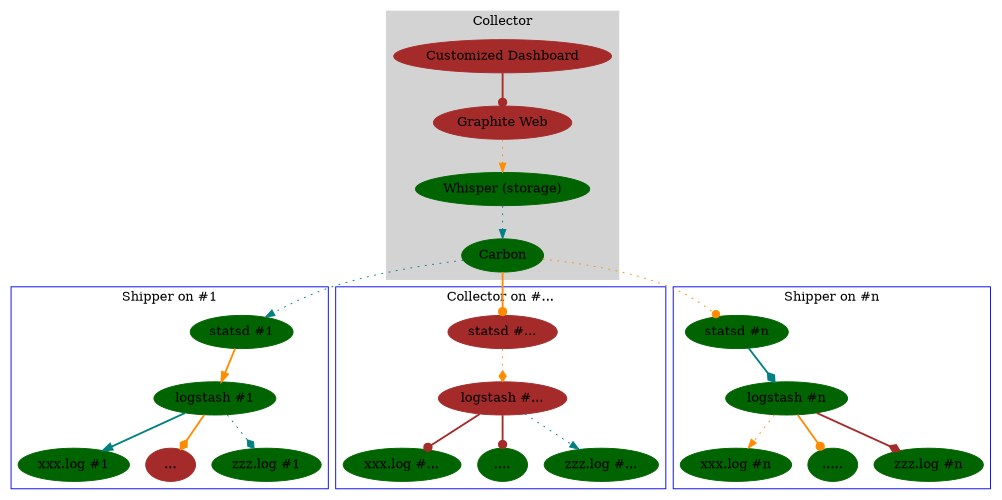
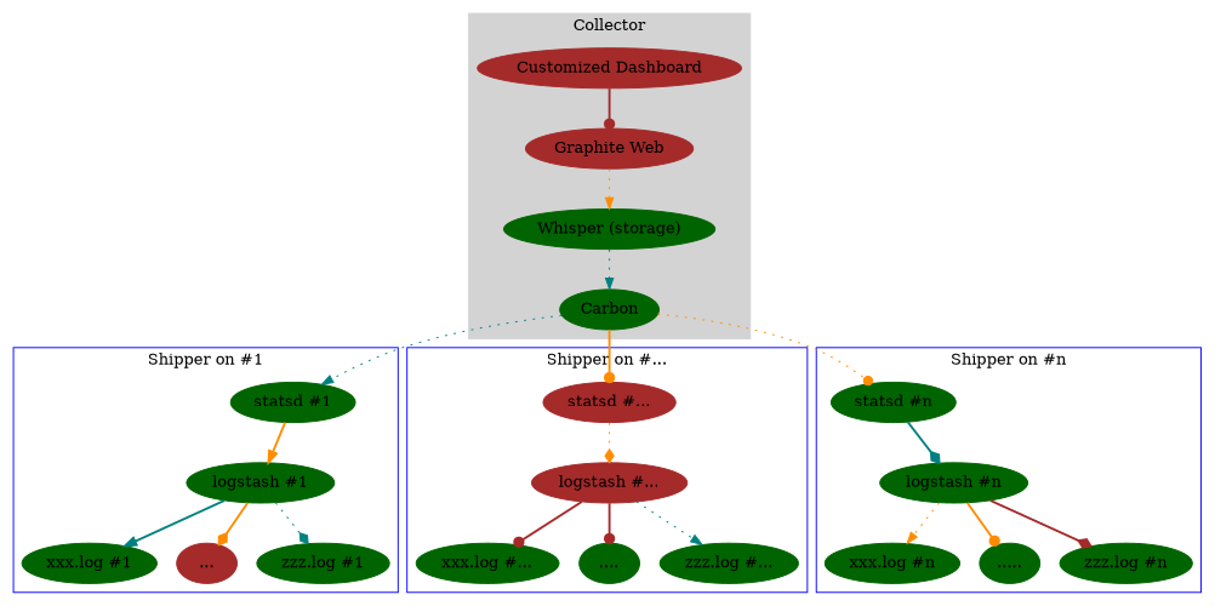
  digraph {
    node [color=darkgreen style=filled]
    edge [color=darkorange style=bold arrowhead=normal]
    "Customized Dashboard" [color=brown]
    "Graphite Web" [color=brown]
    "Whisper (storage)"
    Carbon
    "statsd #1"
    "logstash #1"
    "xxx.log #1"
    "..." [color=brown]
    "zzz.log #1"
    "statsd #..." [color=brown]
    "logstash #..." [color=brown]
    "xxx.log #..."
    "...."
    "zzz.log #..."
    "statsd #n"
    "logstash #n"
    "xxx.log #n"
    "....."
    "zzz.log #n"
    subgraph cluster_1 {
      color=lightgrey
      label=Collector
      style=filled
      "Customized Dashboard"
      "Graphite Web"
      "Whisper (storage)"
      Carbon
    }
    subgraph cluster_2 {
      color=blue
      label="Shipper on #1"
      "statsd #1"
      "logstash #1"
      "xxx.log #1"
      "..."
      "zzz.log #1"
    }
    subgraph cluster_3 {
      color=blue
-     label="Collector on #..."
+     label="Shipper on #..."
      "statsd #..."
      "logstash #..."
      "xxx.log #..."
      "...."
      "zzz.log #..."
    }
    subgraph cluster_4 {
      color=blue
      label="Shipper on #n"
      "statsd #n"
      "logstash #n"
      "xxx.log #n"
      "....."
      "zzz.log #n"
    }
    "Customized Dashboard" -> "Graphite Web" [color=brown arrowhead=dot]
    "Graphite Web" -> "Whisper (storage)" [style=dotted]
    "Whisper (storage)" -> Carbon [color=teal style=dotted]
    Carbon -> "statsd #1" [color=teal style=dotted]
    Carbon -> "statsd #..." [arrowhead=dot]
    Carbon -> "statsd #n" [style=dotted arrowhead=dot]
    "statsd #1" -> "logstash #1"
    "logstash #1" -> "xxx.log #1" [color=teal]
    "logstash #1" -> "..." [arrowhead=diamond]
    "logstash #1" -> "zzz.log #1" [color=teal style=dotted arrowhead=diamond]
    "statsd #..." -> "logstash #..." [style=dotted arrowhead=diamond]
    "logstash #..." -> "xxx.log #..." [color=brown arrowhead=dot]
    "logstash #..." -> "...." [color=brown arrowhead=dot]
    "logstash #..." -> "zzz.log #..." [color=teal style=dotted]
    "statsd #n" -> "logstash #n" [color=teal arrowhead=diamond]
    "logstash #n" -> "xxx.log #n" [style=dotted]
    "logstash #n" -> "....." [arrowhead=dot]
    "logstash #n" -> "zzz.log #n" [color=brown arrowhead=diamond]
  }
